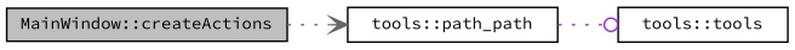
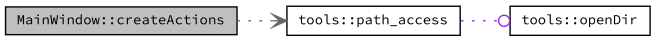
  digraph {
    fontname="Source Code Pro"
    rankdir=LR
    node [color=black fillcolor=white fontname="Source Code Pro" fontsize=10 shape=record style=filled]
    edge [fontname="Source Code Pro" fontsize=10 labelfontname=Helvetica labelfontsize=10 style=dotted]
    n1 [fillcolor=grey75 fontcolor=black height=0.2 label="MainWindow::createActions" width=0.4]
-   n2 [height=0.2 label="tools::path_path" width=0.4]
-   n3 [height=0.2 label="tools::tools" width=0.4]
+   n2 [height=0.2 label="tools::path_access" width=0.4]
+   n3 [height=0.2 label="tools::openDir" width=0.4]
    n1 -> n2 [arrowhead=vee color=gray40]
    n2 -> n3 [arrowhead=odot color=purple]
  }
